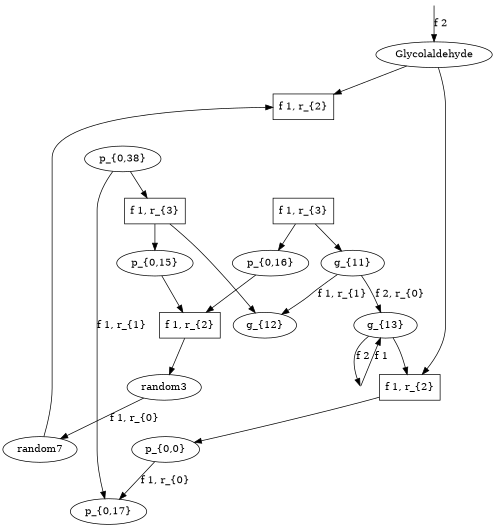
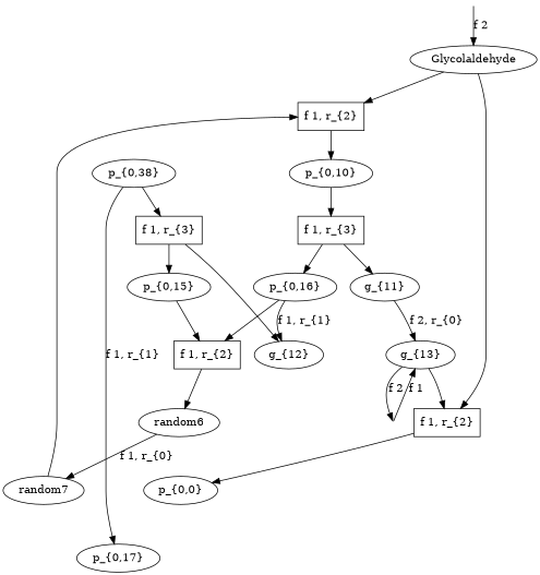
  digraph {
    node [shape=ellipse]
    n1 [label=Glycolaldehyde]
    n2 [label="f 1, r_{2}" shape=box]
    n3 [label="f 1, r_{2}" shape=box]
+   n4 [label="p_{0,10}"]
    n5 [label="p_{0,0}"]
-   n6 [label=random3]
+   n6 [label=random6]
    n7 [label=random7]
    n8 [label="g_{11}"]
    n9 [label="g_{12}"]
    n10 [label="g_{13}"]
    "13-0-IOFlow" [shape=point style=invis]
    n12 [label="p_{0,17}"]
    n13 [label="f 1, r_{3}" shape=box]
    n14 [label="p_{0,16}"]
    n15 [label="p_{0,15}"]
    n16 [label="f 1, r_{2}" shape=box]
    n17 [label="p_{0,38}"]
    n18 [label="f 1, r_{3}" shape=box]
    "1-0-IOFlow" [shape=point style=invis]
    n1 -> n2
    n1 -> n3
+   n2 -> n4
    n3 -> n5
-   n5 -> n12 [label="f 1, r_{0}"]
+   n4 -> n13
    n6 -> n7 [label="f 1, r_{0}"]
    n7 -> n2
-   n8 -> n9 [label="f 1, r_{1}"]
+   n14 -> n9 [label="f 1, r_{1}"]
    n8 -> n10 [label="f 2, r_{0}"]
    n10 -> n3
    n10 -> "13-0-IOFlow" [label="f 2"]
    "13-0-IOFlow" -> n10 [label="f 1"]
    n13 -> n8
    n13 -> n14
    n14 -> n16
    n15 -> n16
    n16 -> n6
    n17 -> n12 [label="f 1, r_{1}"]
    n17 -> n18
    n18 -> n9
    n18 -> n15
    "1-0-IOFlow" -> n1 [label="f 2"]
  }
